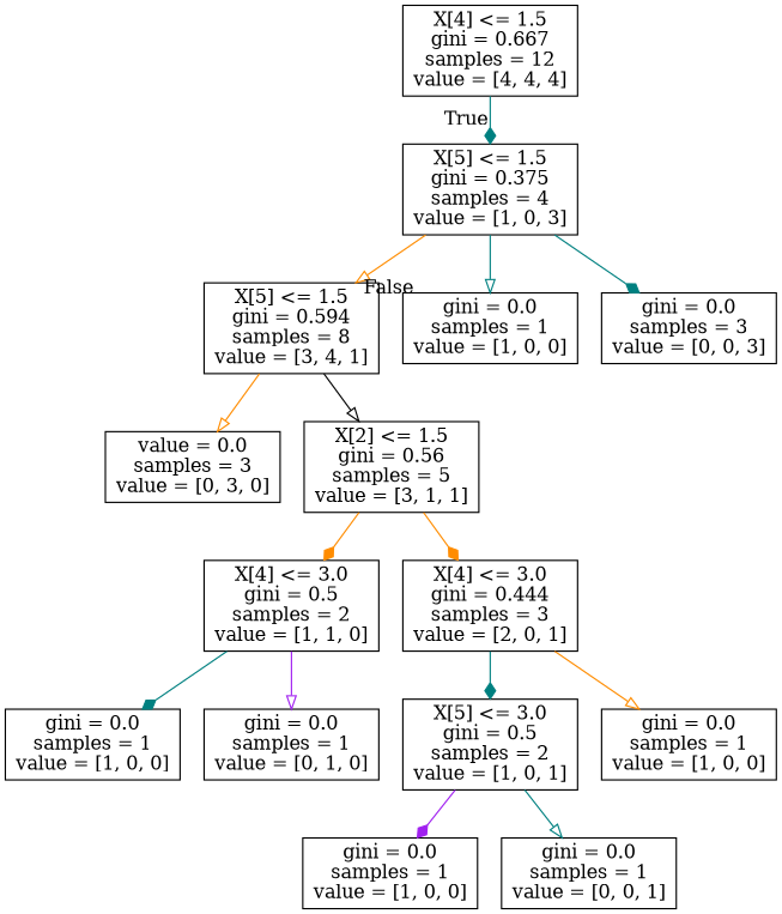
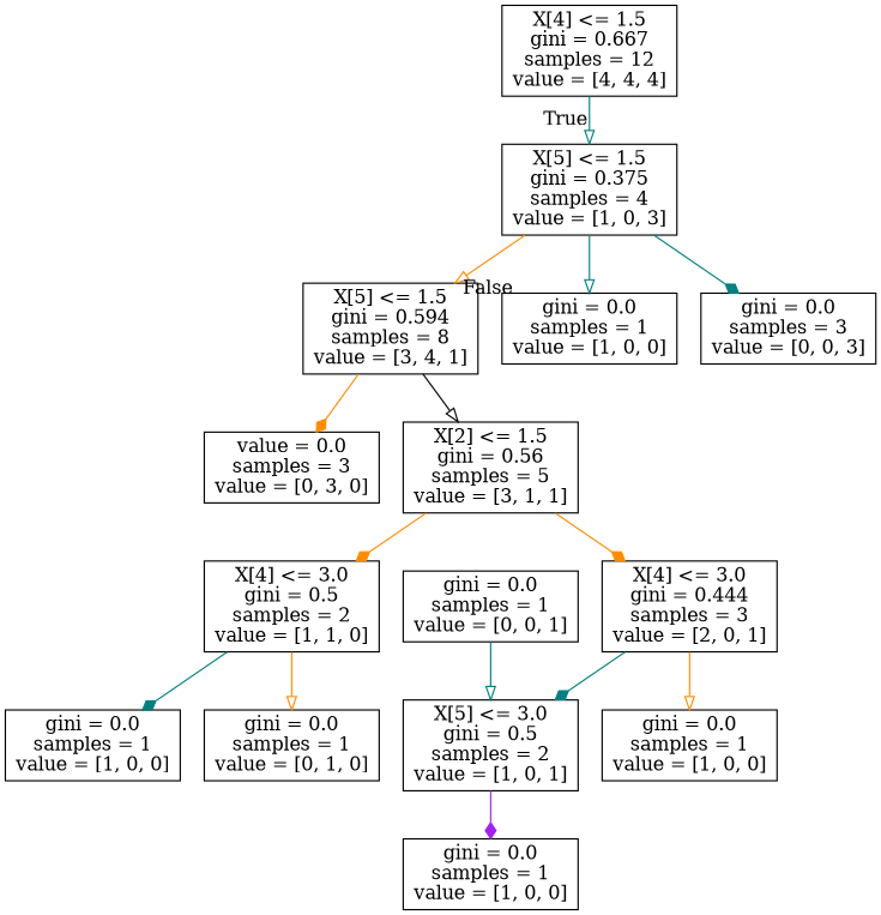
  digraph {
    node [shape=box]
    edge [arrowhead=onormal color=teal]
    n1 [label="X[4] <= 1.5\ngini = 0.667\nsamples = 12\nvalue = [4, 4, 4]"]
    n2 [label="X[5] <= 1.5\ngini = 0.375\nsamples = 4\nvalue = [1, 0, 3]"]
    n3 [label="X[5] <= 1.5\ngini = 0.594\nsamples = 8\nvalue = [3, 4, 1]"]
    n4 [label="gini = 0.0\nsamples = 1\nvalue = [1, 0, 0]"]
    n5 [label="gini = 0.0\nsamples = 3\nvalue = [0, 0, 3]"]
    n6 [label="value = 0.0\nsamples = 3\nvalue = [0, 3, 0]"]
    n7 [label="X[2] <= 1.5\ngini = 0.56\nsamples = 5\nvalue = [3, 1, 1]"]
    n8 [label="X[4] <= 3.0\ngini = 0.5\nsamples = 2\nvalue = [1, 1, 0]"]
    n9 [label="X[4] <= 3.0\ngini = 0.444\nsamples = 3\nvalue = [2, 0, 1]"]
    n10 [label="gini = 0.0\nsamples = 1\nvalue = [1, 0, 0]"]
    n11 [label="gini = 0.0\nsamples = 1\nvalue = [0, 1, 0]"]
    n12 [label="X[5] <= 3.0\ngini = 0.5\nsamples = 2\nvalue = [1, 0, 1]"]
    n13 [label="gini = 0.0\nsamples = 1\nvalue = [1, 0, 0]"]
    n14 [label="gini = 0.0\nsamples = 1\nvalue = [1, 0, 0]"]
    n15 [label="gini = 0.0\nsamples = 1\nvalue = [0, 0, 1]"]
-   n1 -> n2 [arrowhead=diamond headlabel=True labelangle=45 labeldistance=2.5]
+   n1 -> n2 [headlabel=True labelangle=45 labeldistance=2.5]
    n2 -> n3 [color=darkorange headlabel=False labelangle=-45 labeldistance=2.5]
    n2 -> n4
    n2 -> n5 [arrowhead=diamond]
-   n3 -> n6 [color=darkorange]
+   n3 -> n6 [arrowhead=diamond color=darkorange]
    n3 -> n7 [color=black]
    n7 -> n8 [arrowhead=diamond color=darkorange]
    n7 -> n9 [arrowhead=diamond color=darkorange]
    n8 -> n10 [arrowhead=diamond]
-   n8 -> n11 [color=purple]
+   n8 -> n11 [color=darkorange]
    n9 -> n12 [arrowhead=diamond]
    n9 -> n13 [color=darkorange]
    n12 -> n14 [arrowhead=diamond color=purple]
-   n12 -> n15
+   n15 -> n12
  }
